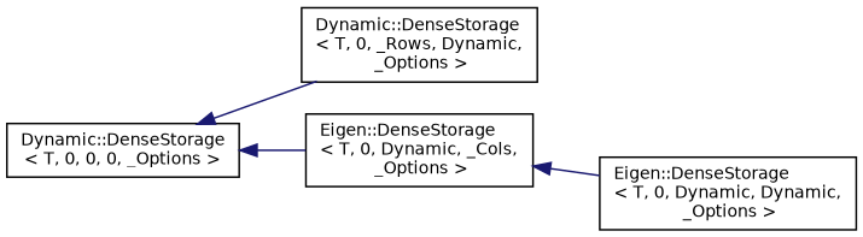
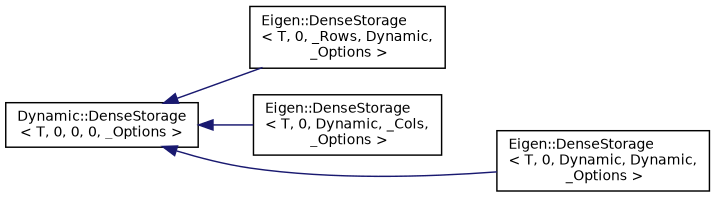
  digraph {
    rankdir=LR
    node [color=black fillcolor=white fontname=Helvetica fontsize=10 shape=record style=filled]
    edge [color=midnightblue dir=back fontname=Helvetica fontsize=10 labelfontname=Helvetica labelfontsize=10 style=solid]
    n1 [height=0.2 label="Dynamic::DenseStorage\l\< T, 0, 0, 0, _Options \>" width=0.4]
-   n2 [height=0.2 label="Dynamic::DenseStorage\l\< T, 0, _Rows, Dynamic,\l _Options \>" width=0.4]
+   n2 [height=0.2 label="Eigen::DenseStorage\l\< T, 0, _Rows, Dynamic,\l _Options \>" width=0.4]
    n3 [height=0.2 label="Eigen::DenseStorage\l\< T, 0, Dynamic, _Cols,\l _Options \>" width=0.4]
    n4 [height=0.2 label="Eigen::DenseStorage\l\< T, 0, Dynamic, Dynamic,\l _Options \>" width=0.4]
    n1 -> n2
    n1 -> n3
-   n3 -> n4
+   n1 -> n4
  }
